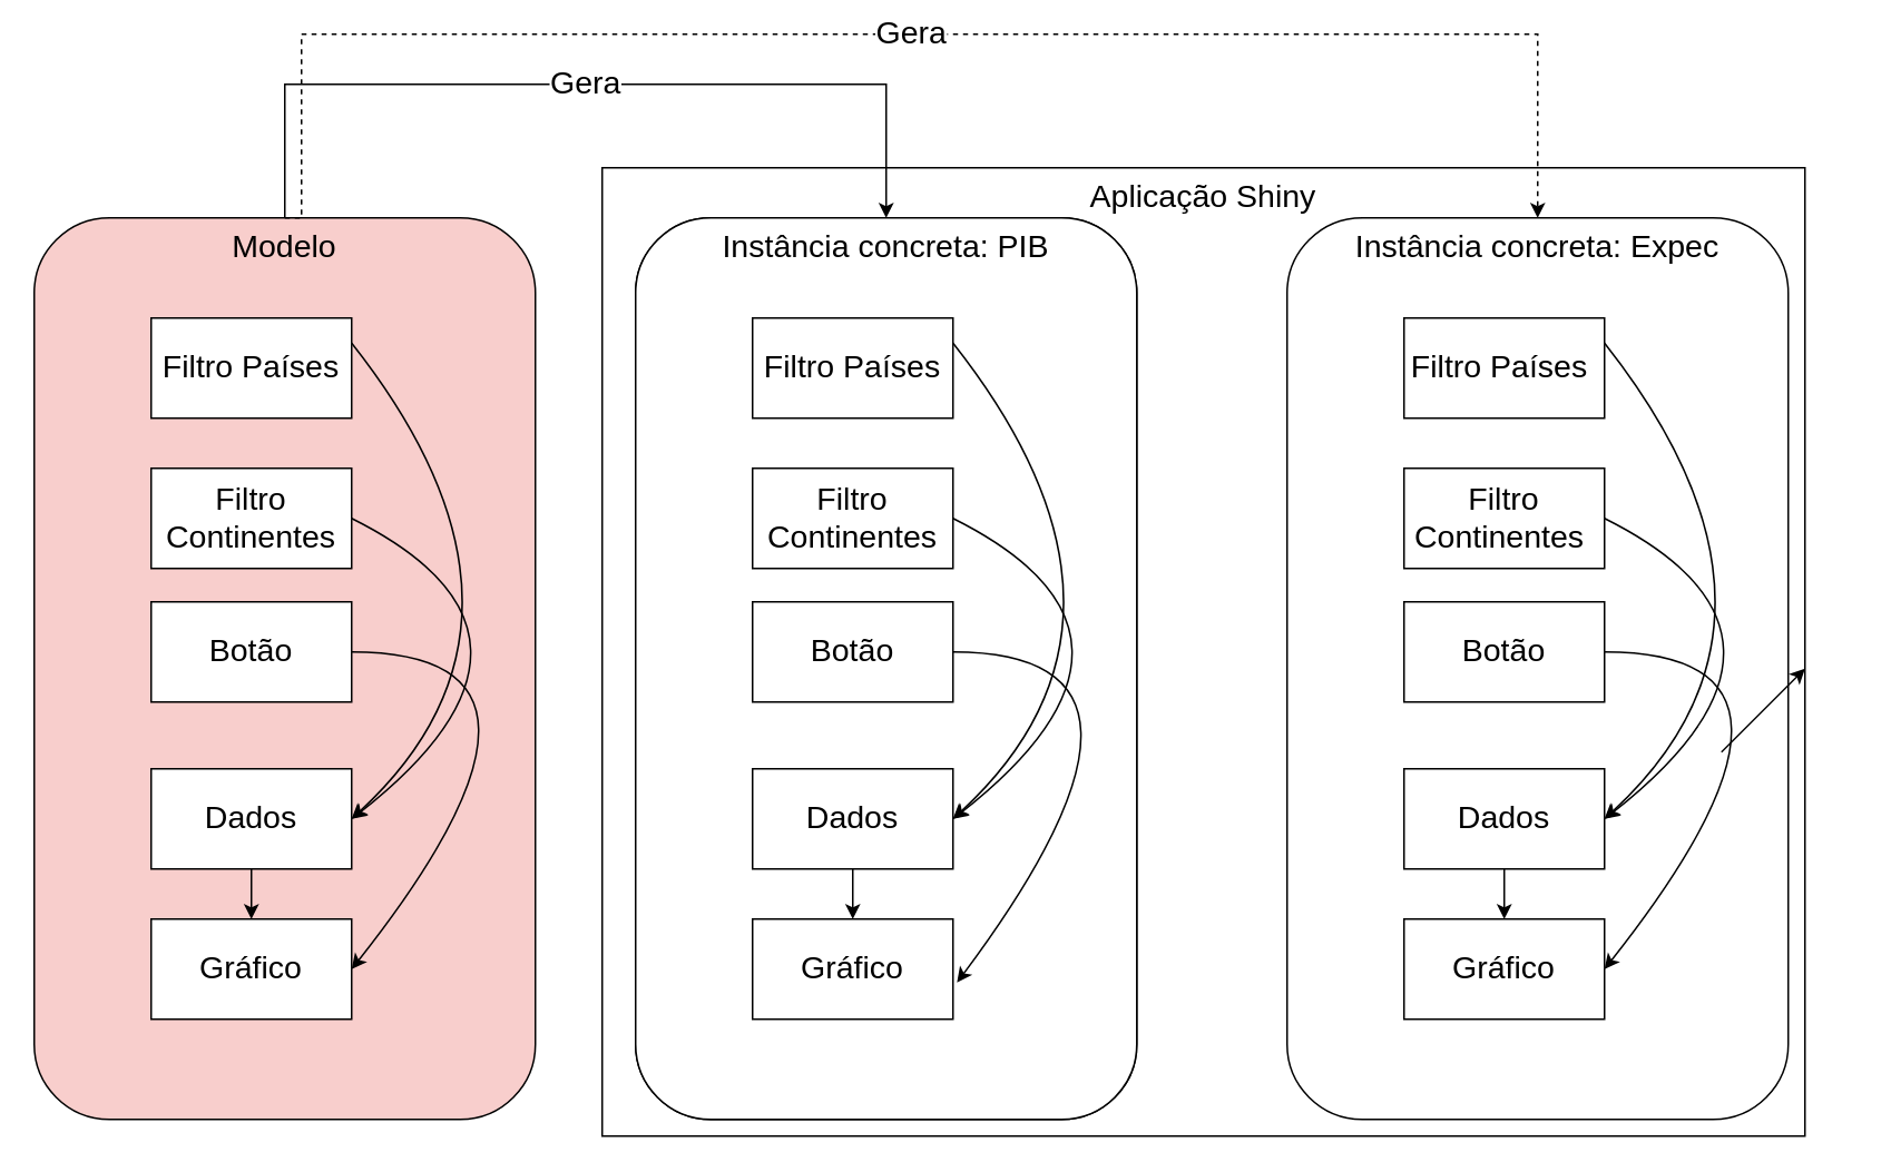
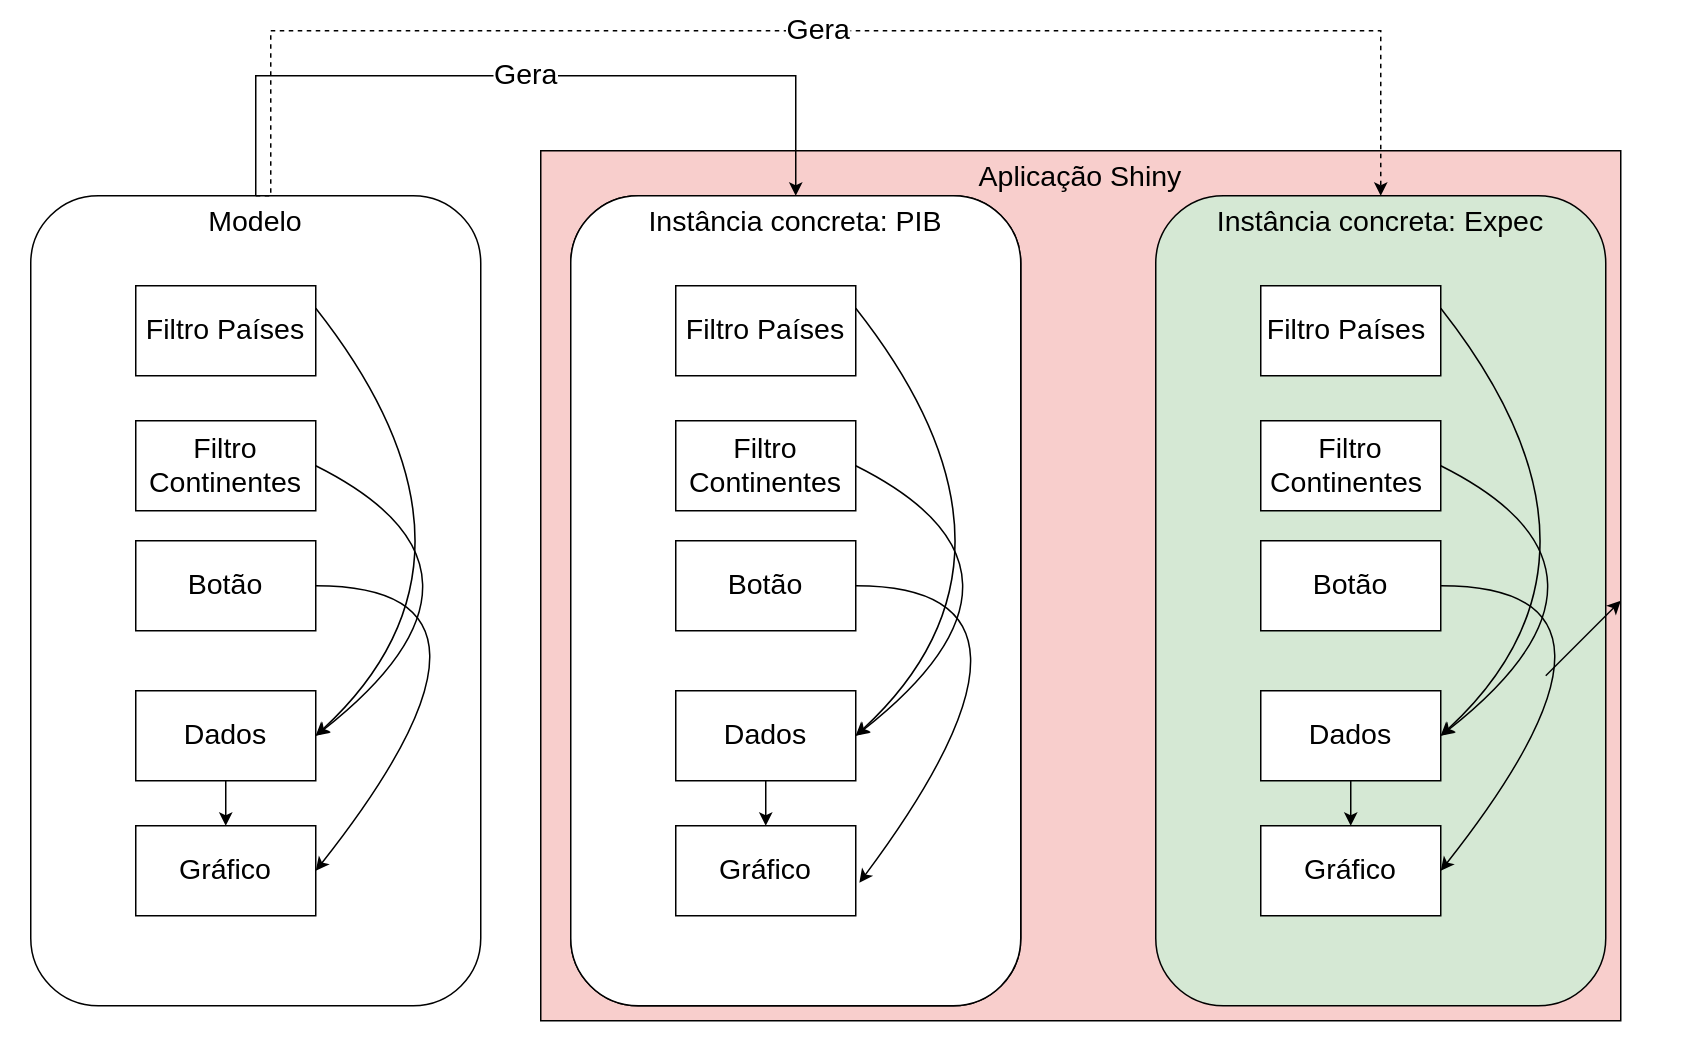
  <mxCell id="0" />
  <mxCell id="1" parent="0" />
- <mxCell id="2" value="Aplicação Shiny" style="rounded=0;whiteSpace=wrap;html=1;verticalAlign=top;fontSize=19;" vertex="1" parent="1"><mxGeometry x="360" y="100" width="720" height="580" as="geometry" /></mxCell>
- <mxCell id="3" value="Instância concreta: Expec" style="rounded=1;whiteSpace=wrap;html=1;fontSize=19;verticalAlign=top;" vertex="1" parent="1"><mxGeometry x="770" y="130" width="300" height="540" as="geometry" /></mxCell>
+ <mxCell id="2" value="Aplicação Shiny" style="rounded=0;whiteSpace=wrap;html=1;verticalAlign=top;fontSize=19;fillColor=#f8cecc;" vertex="1" parent="1"><mxGeometry x="360" y="100" width="720" height="580" as="geometry" /></mxCell>
+ <mxCell id="3" value="Instância concreta: Expec" style="rounded=1;whiteSpace=wrap;html=1;fontSize=19;verticalAlign=top;fillColor=#d5e8d4;" vertex="1" parent="1"><mxGeometry x="770" y="130" width="300" height="540" as="geometry" /></mxCell>
  <mxCell id="4" value="País" style="rounded=1;whiteSpace=wrap;html=1;fontSize=19;verticalAlign=top;" vertex="1" parent="1"><mxGeometry x="380" y="130" width="300" height="540" as="geometry" /></mxCell>
  <mxCell id="5" value="Filtro Países PIB" style="rounded=0;whiteSpace=wrap;html=1;fontSize=19;" vertex="1" parent="1"><mxGeometry x="450" y="190" width="120" height="60" as="geometry" /></mxCell>
  <mxCell id="6" value="Filtro Continentes PIB" style="rounded=0;whiteSpace=wrap;html=1;fontSize=19;" vertex="1" parent="1"><mxGeometry x="450" y="280" width="120" height="60" as="geometry" /></mxCell>
  <mxCell id="7" value="Botão PIB" style="rounded=0;whiteSpace=wrap;html=1;fontSize=19;" vertex="1" parent="1"><mxGeometry x="450" y="360" width="120" height="60" as="geometry" /></mxCell>
  <mxCell id="8" value="Dados PIB" style="rounded=0;whiteSpace=wrap;html=1;fontSize=19;" vertex="1" parent="1"><mxGeometry x="450" y="460" width="120" height="60" as="geometry" /></mxCell>
  <mxCell id="9" value="" style="curved=1;endArrow=classic;html=1;exitX=1;exitY=0.25;exitDx=0;exitDy=0;entryX=1;entryY=0.5;entryDx=0;entryDy=0;fontSize=19;" edge="1" parent="1" source="5" target="8"><mxGeometry width="50" height="50" relative="1" as="geometry"><mxPoint x="700" y="420" as="sourcePoint" /><mxPoint x="750" y="370" as="targetPoint" /><Array as="points"><mxPoint x="700" y="370" /></Array></mxGeometry></mxCell>
  <mxCell id="10" value="" style="curved=1;endArrow=classic;html=1;exitX=1;exitY=0.5;exitDx=0;exitDy=0;entryX=1;entryY=0.5;entryDx=0;entryDy=0;fontSize=19;" edge="1" parent="1" source="6" target="8"><mxGeometry width="50" height="50" relative="1" as="geometry"><mxPoint x="590" y="305" as="sourcePoint" /><mxPoint x="590" y="560" as="targetPoint" /><Array as="points"><mxPoint x="710" y="380" /></Array></mxGeometry></mxCell>
  <mxCell id="11" value="Gráfico PIB" style="rounded=0;whiteSpace=wrap;html=1;fontSize=19;" vertex="1" parent="1"><mxGeometry x="450" y="550" width="120" height="60" as="geometry" /></mxCell>
  <mxCell id="12" value="" style="curved=1;endArrow=classic;html=1;exitX=1;exitY=0.5;exitDx=0;exitDy=0;entryX=1;entryY=0.5;entryDx=0;entryDy=0;fontSize=19;" edge="1" parent="1" source="7" target="11"><mxGeometry width="50" height="50" relative="1" as="geometry"><mxPoint x="580" y="320" as="sourcePoint" /><mxPoint x="580" y="500" as="targetPoint" /><Array as="points"><mxPoint x="720" y="390" /></Array></mxGeometry></mxCell>
  <mxCell id="13" value="" style="endArrow=classic;html=1;entryX=0.5;entryY=0;entryDx=0;entryDy=0;exitX=0.5;exitY=1;exitDx=0;exitDy=0;fontSize=19;" edge="1" parent="1" source="8" target="11"><mxGeometry width="50" height="50" relative="1" as="geometry"><mxPoint x="700" y="420" as="sourcePoint" /><mxPoint x="750" y="370" as="targetPoint" /></mxGeometry></mxCell>
  <mxCell id="14" value="Filtro Países&amp;nbsp;" style="rounded=0;whiteSpace=wrap;html=1;fontSize=19;" vertex="1" parent="1"><mxGeometry x="840" y="190" width="120" height="60" as="geometry" /></mxCell>
  <mxCell id="15" value="Filtro Continentes&amp;nbsp;" style="rounded=0;whiteSpace=wrap;html=1;fontSize=19;" vertex="1" parent="1"><mxGeometry x="840" y="280" width="120" height="60" as="geometry" /></mxCell>
  <mxCell id="16" value="Botão" style="rounded=0;whiteSpace=wrap;html=1;fontSize=19;" vertex="1" parent="1"><mxGeometry x="840" y="360" width="120" height="60" as="geometry" /></mxCell>
  <mxCell id="17" value="Dados" style="rounded=0;whiteSpace=wrap;html=1;fontSize=19;" vertex="1" parent="1"><mxGeometry x="840" y="460" width="120" height="60" as="geometry" /></mxCell>
  <mxCell id="18" value="" style="curved=1;endArrow=classic;html=1;exitX=1;exitY=0.25;exitDx=0;exitDy=0;entryX=1;entryY=0.5;entryDx=0;entryDy=0;fontSize=19;" edge="1" parent="1" source="14" target="17"><mxGeometry width="50" height="50" relative="1" as="geometry"><mxPoint x="1090" y="420" as="sourcePoint" /><mxPoint x="1140" y="370" as="targetPoint" /><Array as="points"><mxPoint x="1090" y="370" /></Array></mxGeometry></mxCell>
  <mxCell id="19" value="" style="curved=1;endArrow=classic;html=1;exitX=1;exitY=0.5;exitDx=0;exitDy=0;entryX=1;entryY=0.5;entryDx=0;entryDy=0;fontSize=19;" edge="1" parent="1" source="15" target="17"><mxGeometry width="50" height="50" relative="1" as="geometry"><mxPoint x="980" y="305" as="sourcePoint" /><mxPoint x="980" y="560" as="targetPoint" /><Array as="points"><mxPoint x="1100" y="380" /></Array></mxGeometry></mxCell>
  <mxCell id="20" value="Gráfico" style="rounded=0;whiteSpace=wrap;html=1;fontSize=19;" vertex="1" parent="1"><mxGeometry x="840" y="550" width="120" height="60" as="geometry" /></mxCell>
  <mxCell id="21" value="" style="curved=1;endArrow=classic;html=1;exitX=1;exitY=0.5;exitDx=0;exitDy=0;entryX=1;entryY=0.5;entryDx=0;entryDy=0;fontSize=19;" edge="1" parent="1" source="16" target="20"><mxGeometry width="50" height="50" relative="1" as="geometry"><mxPoint x="970" y="320" as="sourcePoint" /><mxPoint x="970" y="500" as="targetPoint" /><Array as="points"><mxPoint x="1110" y="390" /></Array></mxGeometry></mxCell>
  <mxCell id="22" value="" style="endArrow=classic;html=1;entryX=0.5;entryY=0;entryDx=0;entryDy=0;exitX=0.5;exitY=1;exitDx=0;exitDy=0;fontSize=19;" edge="1" parent="1" source="17" target="20"><mxGeometry width="50" height="50" relative="1" as="geometry"><mxPoint x="1090" y="420" as="sourcePoint" /><mxPoint x="1140" y="370" as="targetPoint" /></mxGeometry></mxCell>
  <mxCell id="23" value="Instância concreta: PIB" style="rounded=1;whiteSpace=wrap;html=1;fontSize=19;verticalAlign=top;" vertex="1" parent="1"><mxGeometry x="380" y="130" width="300" height="540" as="geometry" /></mxCell>
  <mxCell id="24" value="Filtro Países" style="rounded=0;whiteSpace=wrap;html=1;fontSize=19;" vertex="1" parent="1"><mxGeometry x="450" y="190" width="120" height="60" as="geometry" /></mxCell>
  <mxCell id="25" value="" style="curved=1;endArrow=classic;html=1;exitX=1;exitY=0.25;exitDx=0;exitDy=0;entryX=1;entryY=0.5;entryDx=0;entryDy=0;fontSize=19;" edge="1" source="24" target="30" parent="1"><mxGeometry width="50" height="50" relative="1" as="geometry"><mxPoint x="700" y="420" as="sourcePoint" /><mxPoint x="750" y="370" as="targetPoint" /><Array as="points"><mxPoint x="700" y="370" /></Array></mxGeometry></mxCell>
  <mxCell id="26" value="" style="curved=1;endArrow=classic;html=1;exitX=1;exitY=0.5;exitDx=0;exitDy=0;entryX=1;entryY=0.5;entryDx=0;entryDy=0;fontSize=19;" edge="1" source="29" target="30" parent="1"><mxGeometry width="50" height="50" relative="1" as="geometry"><mxPoint x="590" y="305" as="sourcePoint" /><mxPoint x="590" y="560" as="targetPoint" /><Array as="points"><mxPoint x="710" y="380" /></Array></mxGeometry></mxCell>
  <mxCell id="27" value="" style="curved=1;endArrow=classic;html=1;exitX=1;exitY=0.5;exitDx=0;exitDy=0;entryX=1.02;entryY=0.634;entryDx=0;entryDy=0;fontSize=19;entryPerimeter=0;" edge="1" source="28" parent="1" target="40"><mxGeometry width="50" height="50" relative="1" as="geometry"><mxPoint x="580" y="320" as="sourcePoint" /><mxPoint x="570" y="580" as="targetPoint" /><Array as="points"><mxPoint x="720" y="390" /></Array></mxGeometry></mxCell>
  <mxCell id="28" value="Botão" style="rounded=0;whiteSpace=wrap;html=1;fontSize=19;" vertex="1" parent="1"><mxGeometry x="450" y="360" width="120" height="60" as="geometry" /></mxCell>
  <mxCell id="29" value="Filtro Continentes" style="rounded=0;whiteSpace=wrap;html=1;fontSize=19;" vertex="1" parent="1"><mxGeometry x="450" y="280" width="120" height="60" as="geometry" /></mxCell>
  <mxCell id="30" value="Dados" style="rounded=0;whiteSpace=wrap;html=1;fontSize=19;" vertex="1" parent="1"><mxGeometry x="450" y="460" width="120" height="60" as="geometry" /></mxCell>
  <mxCell id="31" value="Gera" style="edgeStyle=orthogonalEdgeStyle;rounded=0;orthogonalLoop=1;jettySize=auto;html=1;exitX=0.5;exitY=0;exitDx=0;exitDy=0;entryX=0.5;entryY=0;entryDx=0;entryDy=0;fontSize=19;" edge="1" parent="1" source="32" target="23"><mxGeometry relative="1" as="geometry"><Array as="points"><mxPoint x="170" y="50" /><mxPoint x="530" y="50" /></Array></mxGeometry></mxCell>
- <mxCell id="32" value="Modelo" style="rounded=1;whiteSpace=wrap;html=1;fontSize=19;verticalAlign=top;fillColor=#f8cecc;" vertex="1" parent="1"><mxGeometry x="20" y="130" width="300" height="540" as="geometry" /></mxCell>
+ <mxCell id="32" value="Modelo" style="rounded=1;whiteSpace=wrap;html=1;fontSize=19;verticalAlign=top;" vertex="1" parent="1"><mxGeometry x="20" y="130" width="300" height="540" as="geometry" /></mxCell>
  <mxCell id="33" value="Filtro Países" style="rounded=0;whiteSpace=wrap;html=1;fontSize=19;" vertex="1" parent="1"><mxGeometry x="90" y="190" width="120" height="60" as="geometry" /></mxCell>
  <mxCell id="34" value="" style="curved=1;endArrow=classic;html=1;exitX=1;exitY=0.25;exitDx=0;exitDy=0;entryX=1;entryY=0.5;entryDx=0;entryDy=0;fontSize=19;" edge="1" parent="1" source="33" target="39"><mxGeometry width="50" height="50" relative="1" as="geometry"><mxPoint x="340" y="420" as="sourcePoint" /><mxPoint x="390" y="370" as="targetPoint" /><Array as="points"><mxPoint x="340" y="370" /></Array></mxGeometry></mxCell>
  <mxCell id="35" value="" style="curved=1;endArrow=classic;html=1;exitX=1;exitY=0.5;exitDx=0;exitDy=0;entryX=1;entryY=0.5;entryDx=0;entryDy=0;fontSize=19;" edge="1" parent="1" source="38" target="39"><mxGeometry width="50" height="50" relative="1" as="geometry"><mxPoint x="230" y="305" as="sourcePoint" /><mxPoint x="230" y="560" as="targetPoint" /><Array as="points"><mxPoint x="350" y="380" /></Array></mxGeometry></mxCell>
  <mxCell id="36" value="" style="curved=1;endArrow=classic;html=1;exitX=1;exitY=0.5;exitDx=0;exitDy=0;entryX=1;entryY=0.5;entryDx=0;entryDy=0;fontSize=19;" edge="1" parent="1" source="37"><mxGeometry width="50" height="50" relative="1" as="geometry"><mxPoint x="220" y="320" as="sourcePoint" /><mxPoint x="210" y="580" as="targetPoint" /><Array as="points"><mxPoint x="360" y="390" /></Array></mxGeometry></mxCell>
  <mxCell id="37" value="Botão" style="rounded=0;whiteSpace=wrap;html=1;fontSize=19;" vertex="1" parent="1"><mxGeometry x="90" y="360" width="120" height="60" as="geometry" /></mxCell>
  <mxCell id="38" value="Filtro Continentes" style="rounded=0;whiteSpace=wrap;html=1;fontSize=19;" vertex="1" parent="1"><mxGeometry x="90" y="280" width="120" height="60" as="geometry" /></mxCell>
  <mxCell id="39" value="Dados" style="rounded=0;whiteSpace=wrap;html=1;fontSize=19;" vertex="1" parent="1"><mxGeometry x="90" y="460" width="120" height="60" as="geometry" /></mxCell>
  <mxCell id="40" value="Gráfico" style="rounded=0;whiteSpace=wrap;html=1;fontSize=19;" vertex="1" parent="1"><mxGeometry x="450" y="550" width="120" height="60" as="geometry" /></mxCell>
  <mxCell id="41" value="" style="endArrow=classic;html=1;fontSize=19;" edge="1" parent="1"><mxGeometry width="50" height="50" relative="1" as="geometry"><mxPoint x="1030" y="450" as="sourcePoint" /><mxPoint x="1080" y="400" as="targetPoint" /></mxGeometry></mxCell>
  <mxCell id="42" value="" style="endArrow=classic;html=1;fontSize=19;exitX=0.5;exitY=1;exitDx=0;exitDy=0;entryX=0.5;entryY=0;entryDx=0;entryDy=0;" edge="1" parent="1" source="30" target="40"><mxGeometry width="50" height="50" relative="1" as="geometry"><mxPoint x="620" y="590" as="sourcePoint" /><mxPoint x="670" y="540" as="targetPoint" /></mxGeometry></mxCell>
  <mxCell id="43" value="Gráfico" style="rounded=0;whiteSpace=wrap;html=1;fontSize=19;" vertex="1" parent="1"><mxGeometry x="90" y="550" width="120" height="60" as="geometry" /></mxCell>
  <mxCell id="44" value="" style="endArrow=classic;html=1;fontSize=19;exitX=0.5;exitY=1;exitDx=0;exitDy=0;entryX=0.5;entryY=0;entryDx=0;entryDy=0;" edge="1" parent="1" target="43"><mxGeometry width="50" height="50" relative="1" as="geometry"><mxPoint x="150" y="520" as="sourcePoint" /><mxPoint y="540" as="targetPoint" x="310" /></mxGeometry></mxCell>
  <mxCell id="45" value="Gera" style="edgeStyle=orthogonalEdgeStyle;rounded=0;orthogonalLoop=1;jettySize=auto;html=1;exitX=0.5;exitY=0;exitDx=0;exitDy=0;entryX=0.5;entryY=0;entryDx=0;entryDy=0;fontSize=19;dashed=1;" edge="1" parent="1" source="32" target="3"><mxGeometry relative="1" as="geometry"><mxPoint x="180" y="140" as="sourcePoint" /><mxPoint x="540" y="140" as="targetPoint" /><Array as="points"><mxPoint x="180" y="130" /><mxPoint x="180" y="20" /><mxPoint x="920" y="20" /></Array></mxGeometry></mxCell>
